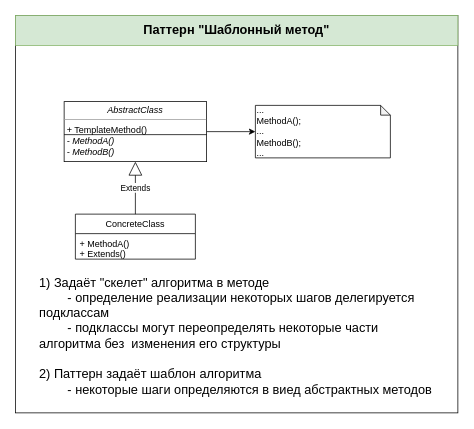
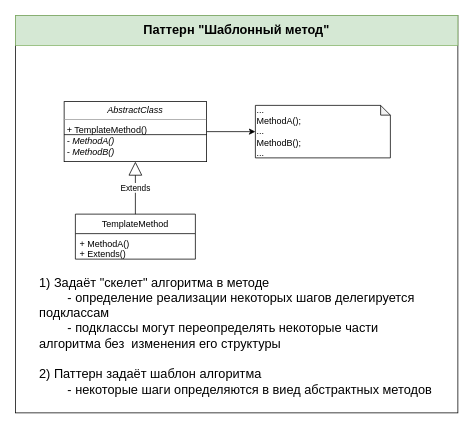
  <mxCell id="0" />
  <mxCell id="1" parent="0" />
  <mxCell id="2" value="" style="rounded=0;whiteSpace=wrap;html=1;" parent="1" vertex="1"><mxGeometry x="20" y="20" width="590" height="530" as="geometry" /></mxCell>
  <mxCell id="3" style="edgeStyle=orthogonalEdgeStyle;rounded=0;orthogonalLoop=1;jettySize=auto;html=1;exitX=1;exitY=0.5;exitDx=0;exitDy=0;entryX=0;entryY=0.5;entryDx=0;entryDy=0;entryPerimeter=0;" edge="1" parent="1" source="4" target="10"><mxGeometry relative="1" as="geometry" /></mxCell>
  <mxCell id="4" value="&lt;p style=&quot;margin:0px;margin-top:4px;text-align:center;&quot;&gt;&lt;i&gt;AbstractClass&lt;/i&gt;&lt;/p&gt;&lt;hr size=&quot;1&quot;&gt;&lt;p style=&quot;margin:0px;margin-left:4px;&quot;&gt;+ TemplateMethod()&lt;/p&gt;&lt;p style=&quot;margin:0px;margin-left:4px;&quot;&gt;&lt;i&gt;- MethodA()&lt;/i&gt;&lt;/p&gt;&lt;p style=&quot;margin:0px;margin-left:4px;&quot;&gt;&lt;i&gt;- MethodB()&lt;/i&gt;&lt;/p&gt;" style="verticalAlign=top;align=left;overflow=fill;fontSize=12;fontFamily=Helvetica;html=1;" parent="1" vertex="1"><mxGeometry x="85" y="135" width="190" height="80" as="geometry" /></mxCell>
- <mxCell id="5" value="ConcreteClass" style="swimlane;fontStyle=0;childLayout=stackLayout;horizontal=1;startSize=26;fillColor=none;horizontalStack=0;resizeParent=1;resizeParentMax=0;resizeLast=0;collapsible=1;marginBottom=0;" parent="1" vertex="1"><mxGeometry x="100" y="285" width="160" height="60" as="geometry" /></mxCell>
+ <mxCell id="5" value="TemplateMethod" style="swimlane;fontStyle=0;childLayout=stackLayout;horizontal=1;startSize=26;fillColor=none;horizontalStack=0;resizeParent=1;resizeParentMax=0;resizeLast=0;collapsible=1;marginBottom=0;" parent="1" vertex="1"><mxGeometry x="100" y="285" width="160" height="60" as="geometry" /></mxCell>
  <mxCell id="6" value="+ MethodA()&#10;+ Extends()" style="text;strokeColor=none;fillColor=none;align=left;verticalAlign=top;spacingLeft=4;spacingRight=4;overflow=hidden;rotatable=0;points=[[0,0.5],[1,0.5]];portConstraint=eastwest;" parent="5" vertex="1"><mxGeometry y="26" width="160" height="34" as="geometry" /></mxCell>
  <mxCell id="7" value="&lt;b&gt;&lt;font style=&quot;font-size: 17px;&quot;&gt;Паттерн &quot;Шаблонный метод&quot;&lt;/font&gt;&lt;/b&gt;" style="text;html=1;strokeColor=#82b366;fillColor=#d5e8d4;align=center;verticalAlign=middle;whiteSpace=wrap;rounded=0;" parent="1" vertex="1"><mxGeometry x="20" y="20" width="590" height="40" as="geometry" /></mxCell>
  <mxCell id="8" value="1) Задаёт &quot;скелет&quot; алгоритма в методе&lt;br&gt;&lt;span style=&quot;white-space: pre;&quot;&gt;&#09;&lt;/span&gt;- определение реализации некоторых шагов делегируется подклассам&lt;br&gt;&lt;span style=&quot;white-space: pre;&quot;&gt;&#09;&lt;/span&gt;- подклассы могут переопределять некоторые части алгоритма без&amp;nbsp; изменения его структуры&lt;br&gt;&lt;br&gt;2) Паттерн задаёт шаблон алгоритма&lt;br&gt;&lt;span style=&quot;white-space: pre;&quot;&gt;&#09;&lt;/span&gt;- некоторые шаги определяются в виед абстрактных методов" style="text;html=1;strokeColor=none;fillColor=none;align=left;verticalAlign=middle;whiteSpace=wrap;rounded=0;fontSize=17;" parent="1" vertex="1"><mxGeometry x="50" y="355" width="540" height="185" as="geometry" /></mxCell>
  <mxCell id="9" value="Extends" style="endArrow=block;endSize=16;endFill=0;html=1;rounded=0;" edge="1" parent="1" source="5" target="4"><mxGeometry width="160" relative="1" as="geometry"><mxPoint x="240" y="-45" as="sourcePoint" /><mxPoint x="400" y="-45" as="targetPoint" /></mxGeometry></mxCell>
  <mxCell id="10" value="...&lt;br&gt;MethodA();&lt;br&gt;...&lt;br&gt;MethodB();&lt;br&gt;..." style="shape=note;whiteSpace=wrap;html=1;backgroundOutline=1;darkOpacity=0.05;size=13;align=left;" vertex="1" parent="1"><mxGeometry x="340" y="140" width="180" height="70" as="geometry" /></mxCell>
  <mxCell id="11" value="" style="line;strokeWidth=1;fillColor=none;align=left;verticalAlign=middle;spacingTop=-1;spacingLeft=3;spacingRight=3;rotatable=0;labelPosition=right;points=[];portConstraint=eastwest;strokeColor=inherit;" vertex="1" parent="1"><mxGeometry x="85" y="175" width="190" height="8" as="geometry" /></mxCell>
